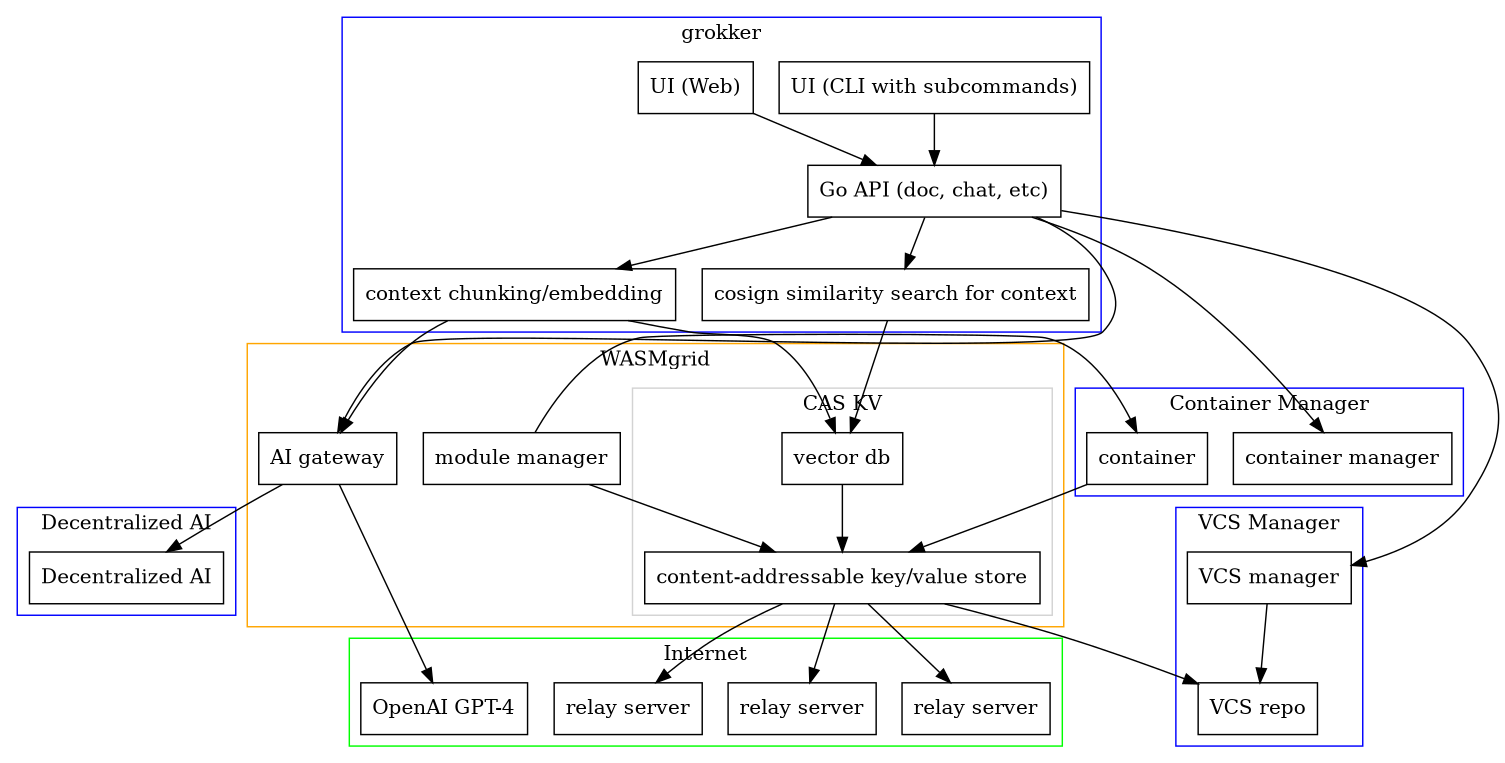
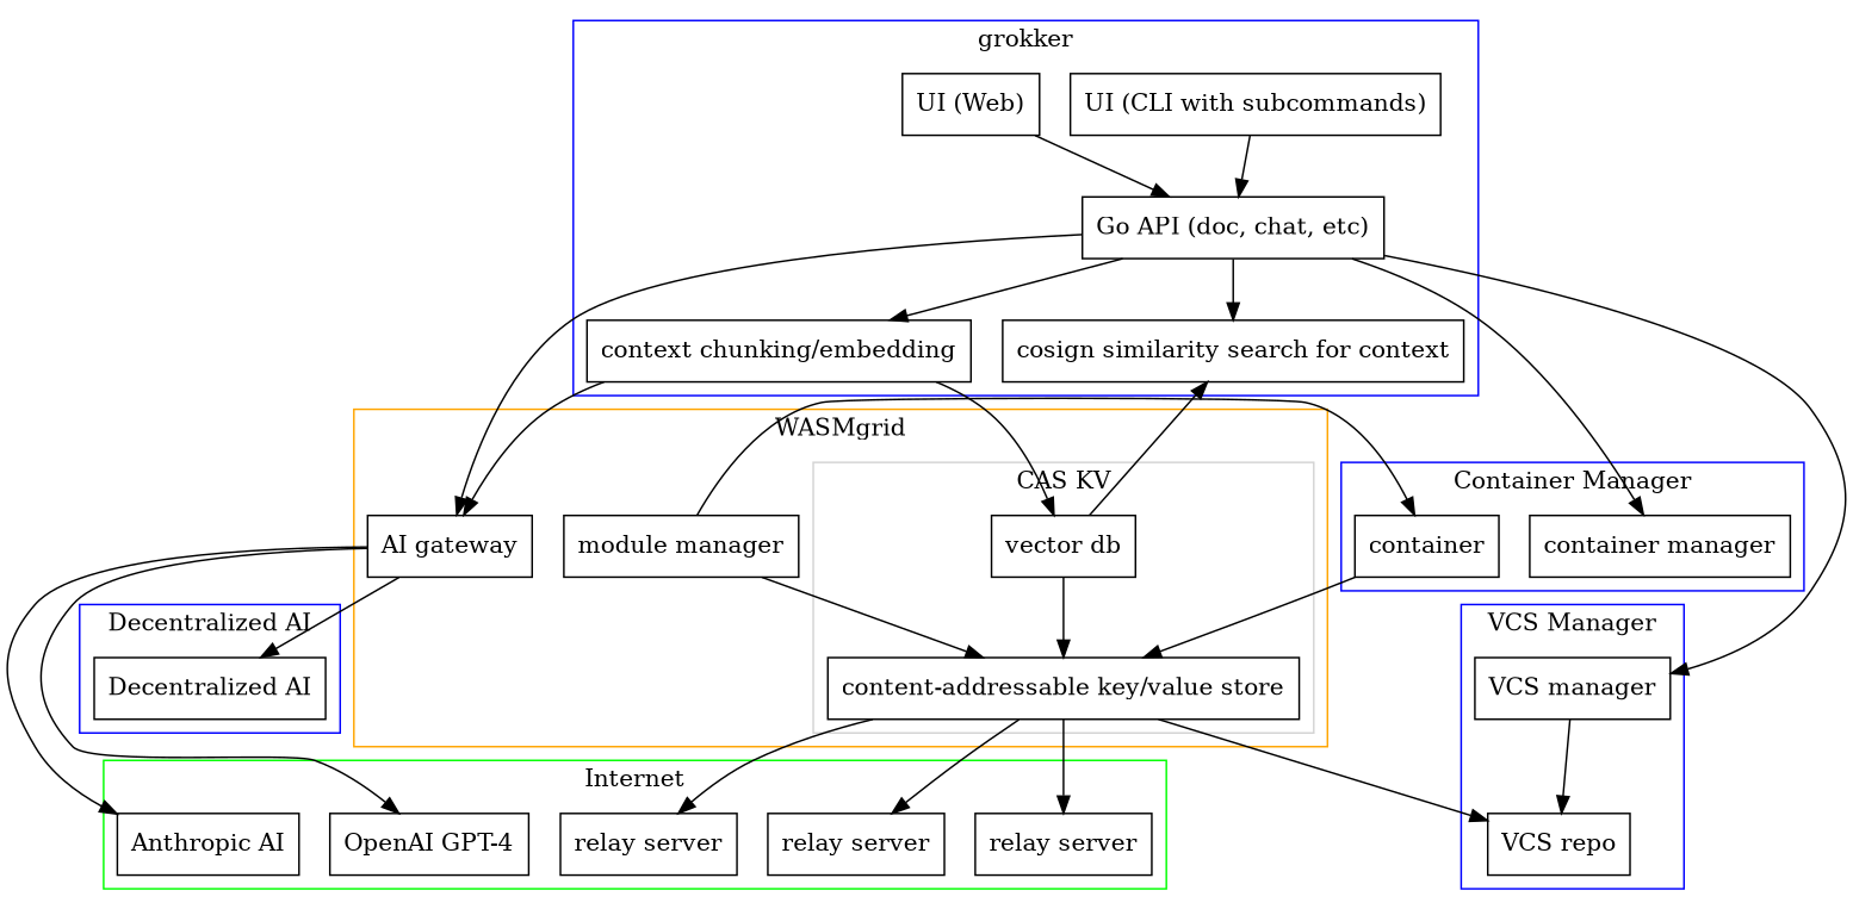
  digraph {
    node [shape=box]
    n1 [label="UI (CLI with subcommands)"]
    n2 [label="UI (Web)"]
    n3 [label="Go API (doc, chat, etc)"]
    n4 [label="context chunking/embedding"]
    n5 [label="cosign similarity search for context"]
    n6 [label="container manager"]
    n7 [label=container]
    n8 [label="VCS manager"]
    n9 [label="VCS repo"]
    n10 [label="vector db"]
    n11 [label="content-addressable key/value store"]
    n12 [label="AI gateway"]
    n13 [label="module manager"]
    n14 [label="Decentralized AI"]
    n15 [label="relay server"]
    n16 [label="relay server"]
    n17 [label="relay server"]
    n18 [label="OpenAI GPT-4"]
+   n19 [label="Anthropic AI"]
    subgraph cluster_1 {
      color=blue
      label=grokker
      n1
      n2
      n3
      n4
      n5
    }
    subgraph cluster_2 {
      color=blue
      label="Container Manager"
      n6
      n7
    }
    subgraph cluster_3 {
      color=blue
      label="VCS Manager"
      n8
      n9
    }
    subgraph cluster_4 {
      color=orange
      label=WASMgrid
      n12
      n13
      subgraph cluster_5 {
        color=lightgrey
        label="CAS KV"
        n10
        n11
      }
    }
    subgraph cluster_6 {
      color=blue
      label="Decentralized AI"
      n14
    }
    subgraph cluster_7 {
      color=green
      label=Internet
      n15
      n16
      n17
      n18
+     n19
    }
    n1 -> n3
    n2 -> n3
    n3 -> n4
    n3 -> n5
    n3 -> n6
    n3 -> n8
    n3 -> n12
    n4 -> n10
    n4 -> n12
-   n5 -> n10
+   n10 -> n5
    n7 -> n11
    n8 -> n9
    n10 -> n11
    n11 -> n9
    n11 -> n15
    n11 -> n16
    n11 -> n17
    n12 -> n14
    n12 -> n18
+   n12 -> n19
    n13 -> n7
    n13 -> n11
  }
